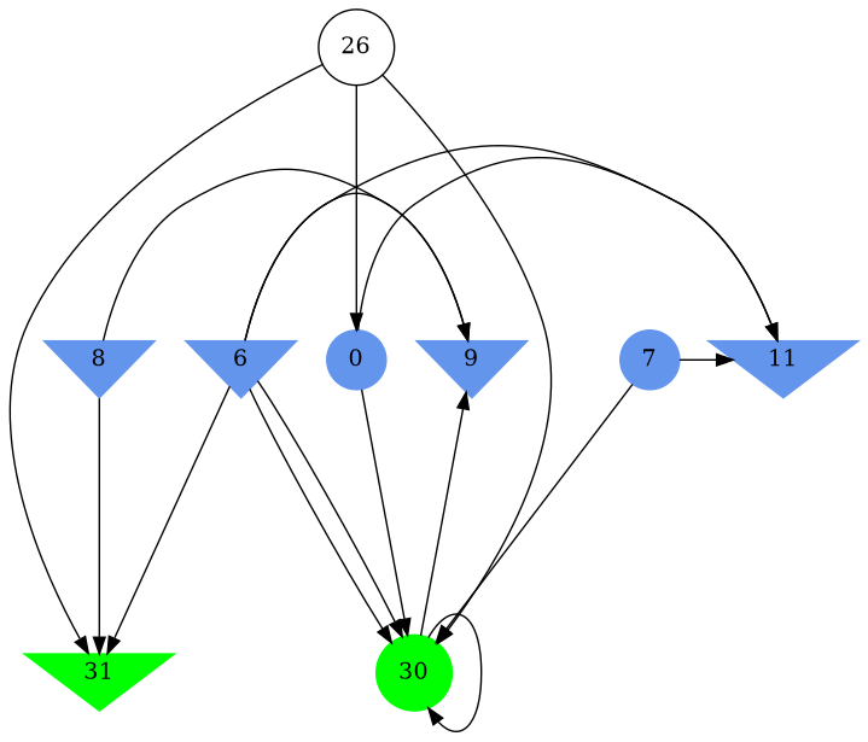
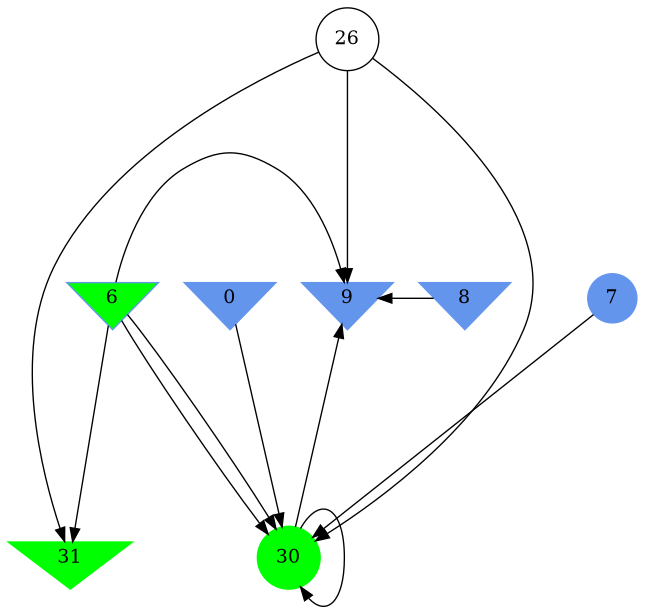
  digraph {
    ranksep=2.0
    node [color=cornflowerblue shape=invtriangle style=filled]
-   0 [shape=circle]
-   6
+   0
+   6 [fillcolor=green]
    7 [shape=circle]
    8
    9
-   11
    26 [color=black shape=circle style=""]
    30 [color=green shape=circle]
    31 [color=green]
    subgraph sub_1 {
      rank=same
      0
      6
      7
      8
      9
-     11
    }
    subgraph sub_2 {
      rank=same
      26
    }
    subgraph sub_3 {
      rank=same
      30
      31
    }
-   0 -> 11
    0 -> 30
    6 -> 9
-   6 -> 11
    6 -> 30
    6 -> 30
    6 -> 31
-   7 -> 11
    7 -> 30
    8 -> 9
-   8 -> 31
-   26 -> 0
+   26 -> 9
    26 -> 30
    26 -> 31
    30 -> 9
    30 -> 30
  }
